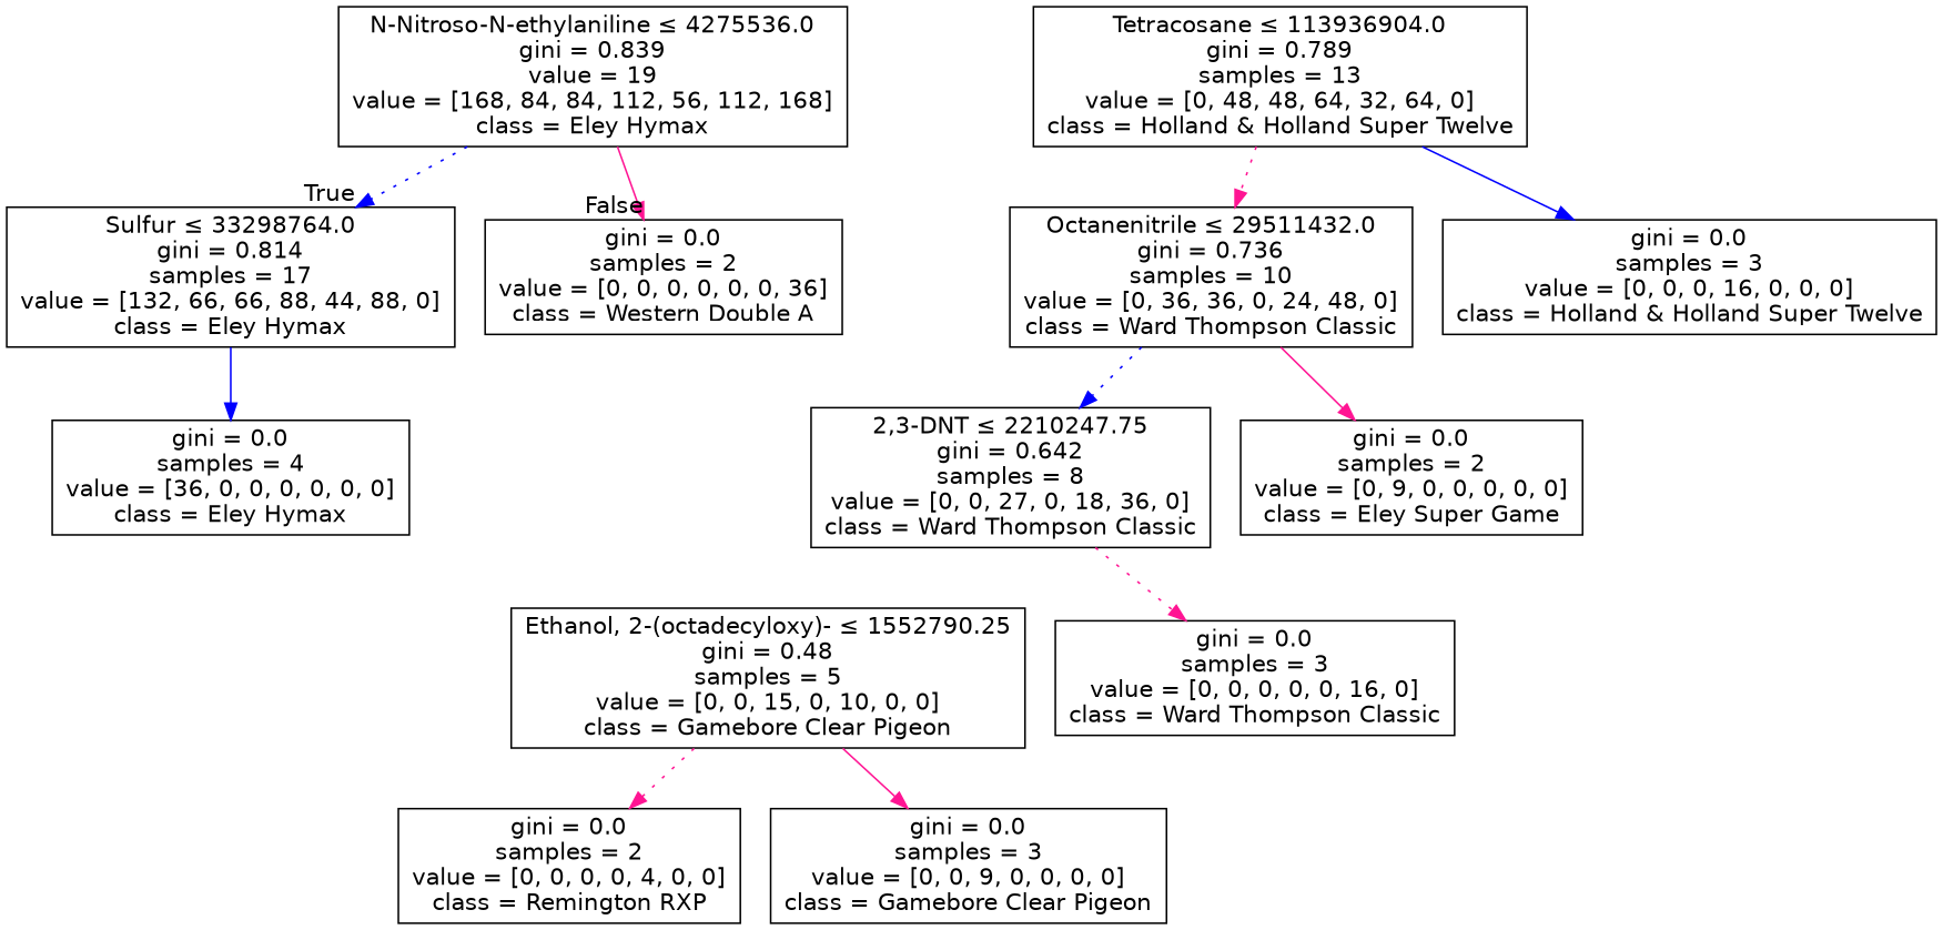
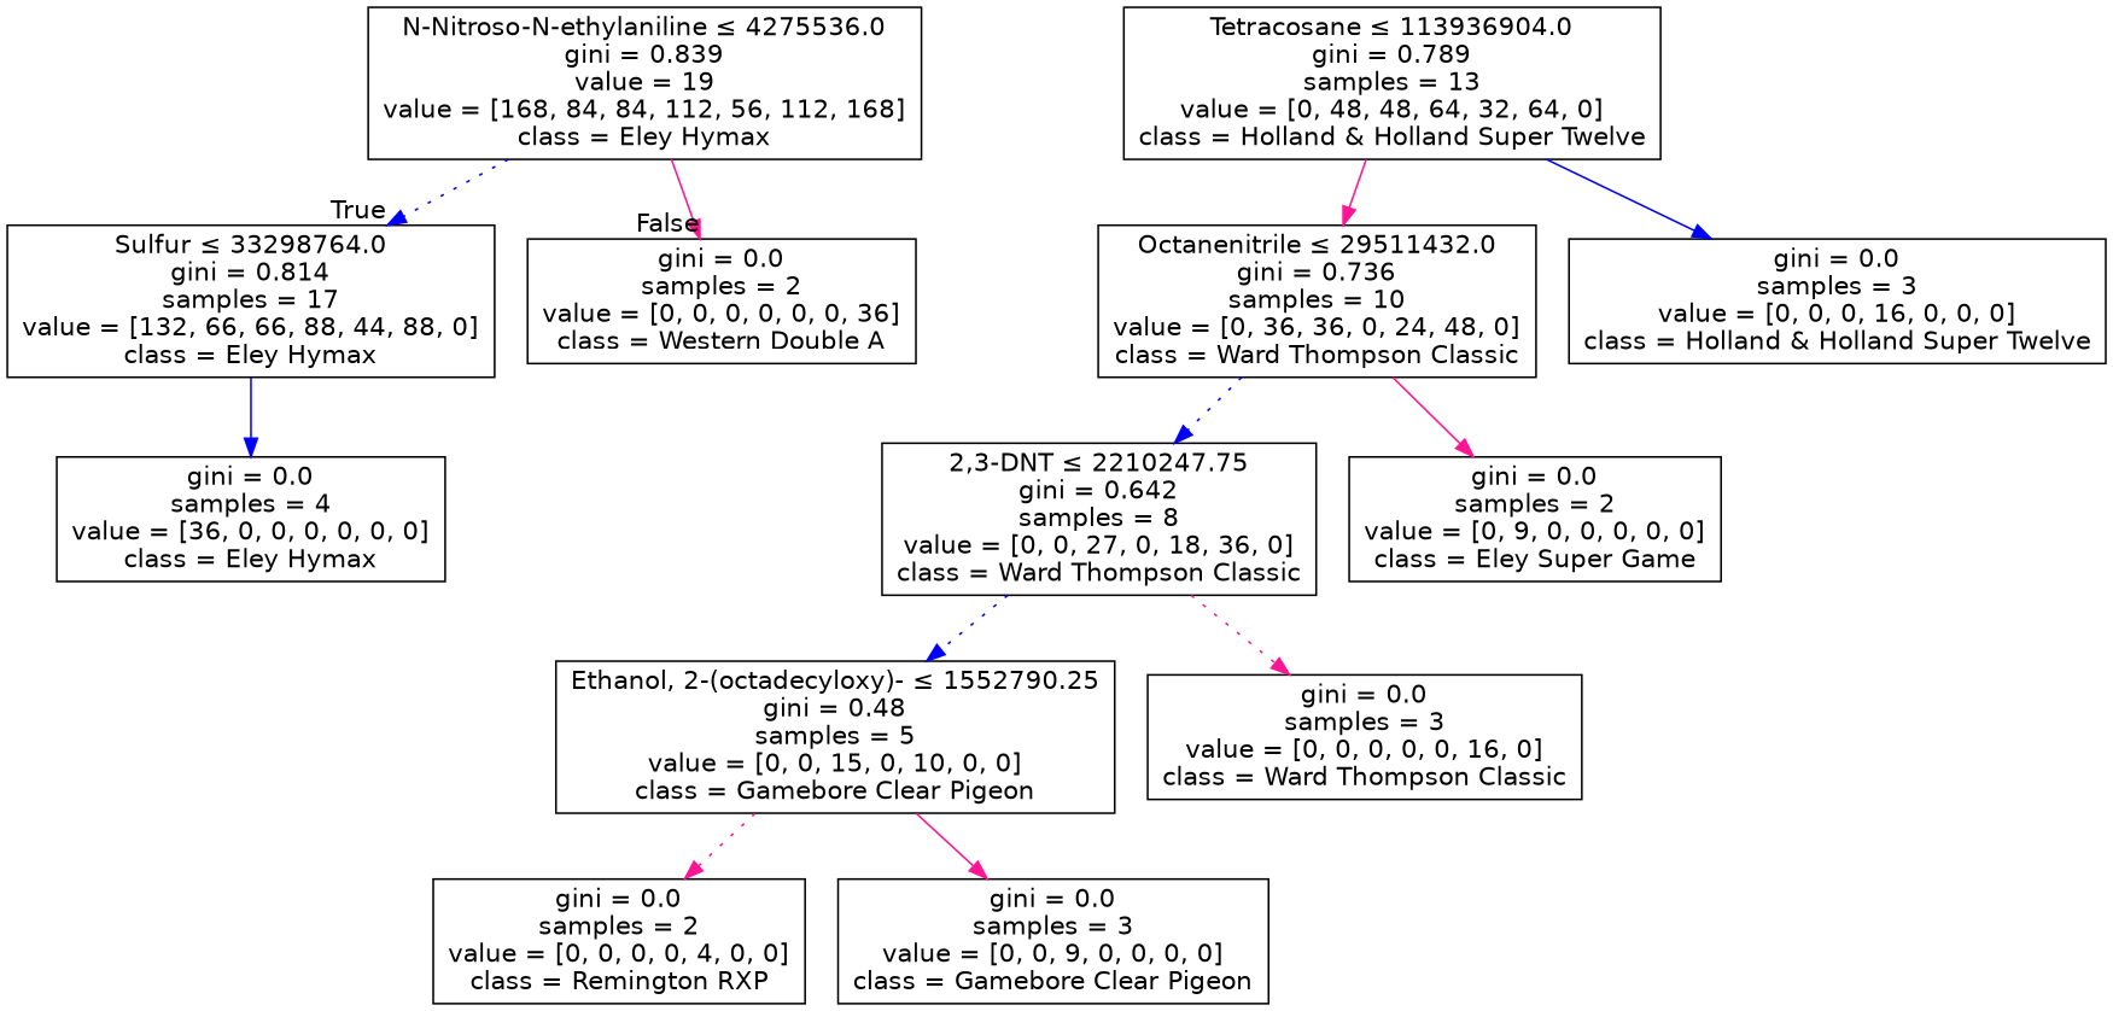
  digraph {
    node [fontname=helvetica shape=box]
    edge [color=deeppink fontname=helvetica style=dotted]
    n1 [label=<N-Nitroso-N-ethylaniline &le; 4275536.0<br/>gini = 0.839<br/>value = 19<br/>value = [168, 84, 84, 112, 56, 112, 168]<br/>class = Eley Hymax>]
    n2 [label=<Sulfur &le; 33298764.0<br/>gini = 0.814<br/>samples = 17<br/>value = [132, 66, 66, 88, 44, 88, 0]<br/>class = Eley Hymax>]
    n3 [label=<gini = 0.0<br/>samples = 2<br/>value = [0, 0, 0, 0, 0, 0, 36]<br/>class = Western Double A>]
    n4 [label=<gini = 0.0<br/>samples = 4<br/>value = [36, 0, 0, 0, 0, 0, 0]<br/>class = Eley Hymax>]
    n5 [label=<Tetracosane &le; 113936904.0<br/>gini = 0.789<br/>samples = 13<br/>value = [0, 48, 48, 64, 32, 64, 0]<br/>class = Holland &amp; Holland Super Twelve>]
    n6 [label=<Octanenitrile &le; 29511432.0<br/>gini = 0.736<br/>samples = 10<br/>value = [0, 36, 36, 0, 24, 48, 0]<br/>class = Ward Thompson Classic>]
    n7 [label=<gini = 0.0<br/>samples = 3<br/>value = [0, 0, 0, 16, 0, 0, 0]<br/>class = Holland &amp; Holland Super Twelve>]
    n8 [label=<2,3-DNT &le; 2210247.75<br/>gini = 0.642<br/>samples = 8<br/>value = [0, 0, 27, 0, 18, 36, 0]<br/>class = Ward Thompson Classic>]
    n9 [label=<gini = 0.0<br/>samples = 2<br/>value = [0, 9, 0, 0, 0, 0, 0]<br/>class = Eley Super Game>]
    n10 [label=<Ethanol, 2-(octadecyloxy)- &le; 1552790.25<br/>gini = 0.48<br/>samples = 5<br/>value = [0, 0, 15, 0, 10, 0, 0]<br/>class = Gamebore Clear Pigeon>]
    n11 [label=<gini = 0.0<br/>samples = 3<br/>value = [0, 0, 0, 0, 0, 16, 0]<br/>class = Ward Thompson Classic>]
    n12 [label=<gini = 0.0<br/>samples = 2<br/>value = [0, 0, 0, 0, 4, 0, 0]<br/>class = Remington RXP>]
    n13 [label=<gini = 0.0<br/>samples = 3<br/>value = [0, 0, 9, 0, 0, 0, 0]<br/>class = Gamebore Clear Pigeon>]
    n1 -> n2 [color=blue headlabel=True labelangle=45 labeldistance=2.5]
    n1 -> n3 [headlabel=False labelangle=-45 labeldistance=2.5 style=solid]
    n2 -> n4 [color=blue style=solid]
-   n5 -> n6
+   n5 -> n6 [style=solid]
    n5 -> n7 [color=blue style=solid]
    n6 -> n8 [color=blue]
    n6 -> n9 [style=solid]
+   n8 -> n10 [color=blue]
    n8 -> n11
    n10 -> n12
    n10 -> n13 [style=solid]
  }
